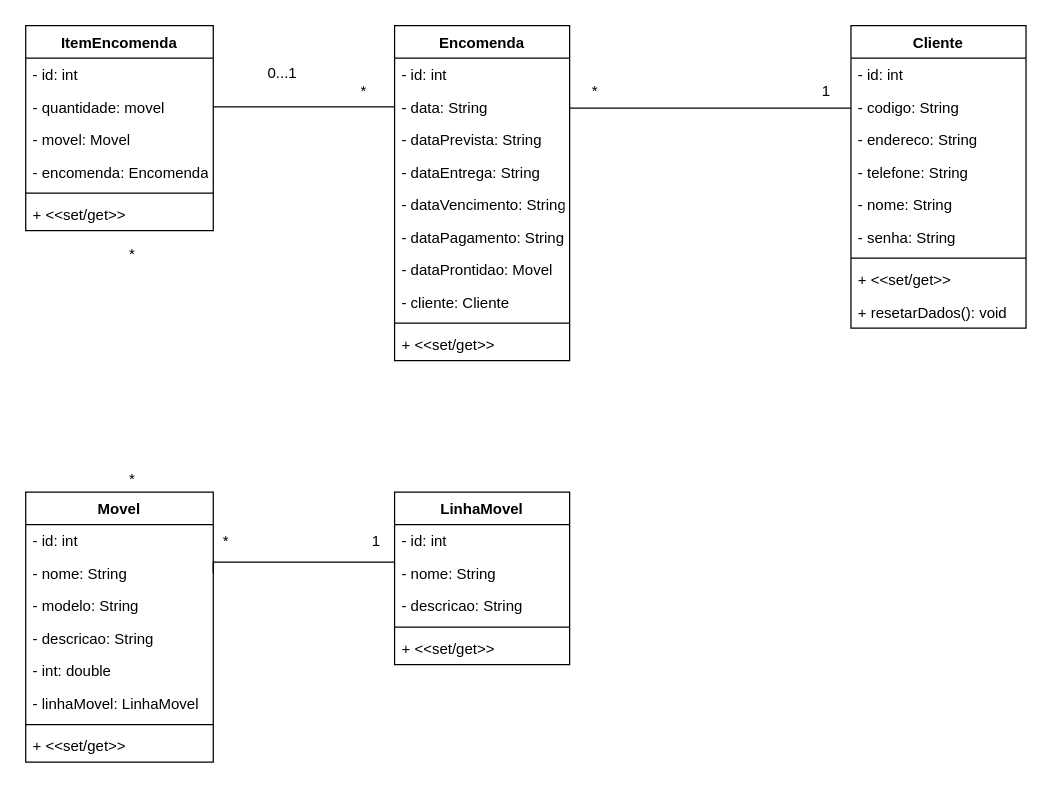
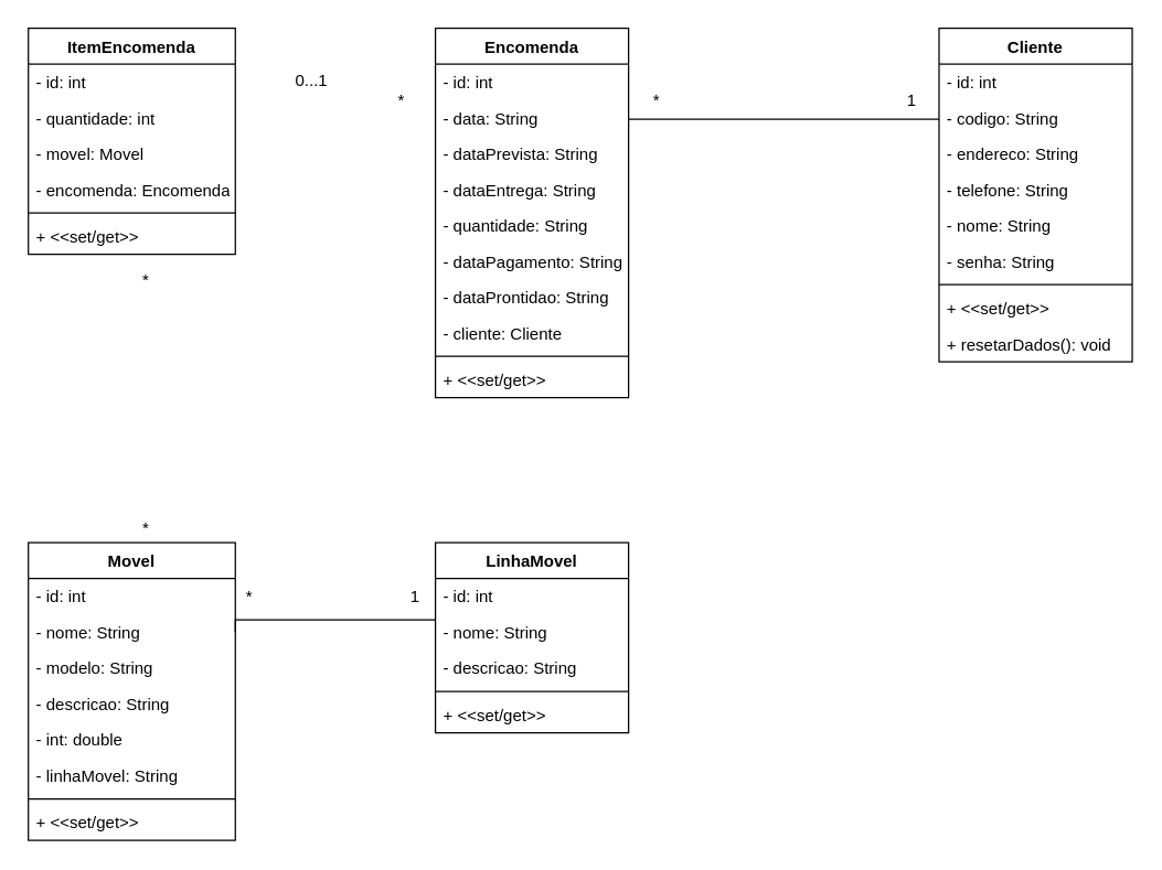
  <mxCell id="0" />
  <mxCell id="1" parent="0" />
  <mxCell id="2" value="Cliente" style="swimlane;fontStyle=1;align=center;verticalAlign=top;childLayout=stackLayout;horizontal=1;startSize=26;horizontalStack=0;resizeParent=1;resizeParentMax=0;resizeLast=0;collapsible=1;marginBottom=0;" parent="1" vertex="1"><mxGeometry x="680" y="20" width="140" height="242" as="geometry"><mxRectangle x="450" y="80" width="70" height="26" as="alternateBounds" /></mxGeometry></mxCell>
  <mxCell id="3" value="- id: int" style="text;strokeColor=none;fillColor=none;align=left;verticalAlign=top;spacingLeft=4;spacingRight=4;overflow=hidden;rotatable=0;points=[[0,0.5],[1,0.5]];portConstraint=eastwest;" parent="2" vertex="1"><mxGeometry y="26" width="140" height="26" as="geometry" /></mxCell>
  <mxCell id="4" value="- codigo: String" style="text;strokeColor=none;fillColor=none;align=left;verticalAlign=top;spacingLeft=4;spacingRight=4;overflow=hidden;rotatable=0;points=[[0,0.5],[1,0.5]];portConstraint=eastwest;" parent="2" vertex="1"><mxGeometry y="52" width="140" height="26" as="geometry" /></mxCell>
  <mxCell id="5" value="- endereco: String" style="text;strokeColor=none;fillColor=none;align=left;verticalAlign=top;spacingLeft=4;spacingRight=4;overflow=hidden;rotatable=0;points=[[0,0.5],[1,0.5]];portConstraint=eastwest;" parent="2" vertex="1"><mxGeometry y="78" width="140" height="26" as="geometry" /></mxCell>
  <mxCell id="6" value="- telefone: String" style="text;strokeColor=none;fillColor=none;align=left;verticalAlign=top;spacingLeft=4;spacingRight=4;overflow=hidden;rotatable=0;points=[[0,0.5],[1,0.5]];portConstraint=eastwest;" parent="2" vertex="1"><mxGeometry y="104" width="140" height="26" as="geometry" /></mxCell>
  <mxCell id="7" value="- nome: String" style="text;strokeColor=none;fillColor=none;align=left;verticalAlign=top;spacingLeft=4;spacingRight=4;overflow=hidden;rotatable=0;points=[[0,0.5],[1,0.5]];portConstraint=eastwest;" parent="2" vertex="1"><mxGeometry y="130" width="140" height="26" as="geometry" /></mxCell>
  <mxCell id="8" value="- senha: String" style="text;strokeColor=none;fillColor=none;align=left;verticalAlign=top;spacingLeft=4;spacingRight=4;overflow=hidden;rotatable=0;points=[[0,0.5],[1,0.5]];portConstraint=eastwest;" parent="2" vertex="1"><mxGeometry y="156" width="140" height="26" as="geometry" /></mxCell>
  <mxCell id="9" value="" style="line;strokeWidth=1;fillColor=none;align=left;verticalAlign=middle;spacingTop=-1;spacingLeft=3;spacingRight=3;rotatable=0;labelPosition=right;points=[];portConstraint=eastwest;" parent="2" vertex="1"><mxGeometry y="182" width="140" height="8" as="geometry" /></mxCell>
  <mxCell id="10" value="+ &lt;&lt;set/get&gt;&gt;" style="text;strokeColor=none;fillColor=none;align=left;verticalAlign=top;spacingLeft=4;spacingRight=4;overflow=hidden;rotatable=0;points=[[0,0.5],[1,0.5]];portConstraint=eastwest;" vertex="1" parent="2"><mxGeometry y="190" width="140" height="26" as="geometry" /></mxCell>
  <mxCell id="11" value="+ resetarDados(): void" style="text;strokeColor=none;fillColor=none;align=left;verticalAlign=top;spacingLeft=4;spacingRight=4;overflow=hidden;rotatable=0;points=[[0,0.5],[1,0.5]];portConstraint=eastwest;" parent="2" vertex="1"><mxGeometry y="216" width="140" height="26" as="geometry" /></mxCell>
  <mxCell id="12" value="Movel" style="swimlane;fontStyle=1;align=center;verticalAlign=top;childLayout=stackLayout;horizontal=1;startSize=26;horizontalStack=0;resizeParent=1;resizeParentMax=0;resizeLast=0;collapsible=1;marginBottom=0;" parent="1" vertex="1"><mxGeometry x="20" y="393" width="150" height="216" as="geometry" /></mxCell>
  <mxCell id="13" value="- id: int" style="text;strokeColor=none;fillColor=none;align=left;verticalAlign=top;spacingLeft=4;spacingRight=4;overflow=hidden;rotatable=0;points=[[0,0.5],[1,0.5]];portConstraint=eastwest;" parent="12" vertex="1"><mxGeometry y="26" width="150" height="26" as="geometry" /></mxCell>
  <mxCell id="14" value="- nome: String" style="text;strokeColor=none;fillColor=none;align=left;verticalAlign=top;spacingLeft=4;spacingRight=4;overflow=hidden;rotatable=0;points=[[0,0.5],[1,0.5]];portConstraint=eastwest;" parent="12" vertex="1"><mxGeometry y="52" width="150" height="26" as="geometry" /></mxCell>
  <mxCell id="15" value="- modelo: String" style="text;strokeColor=none;fillColor=none;align=left;verticalAlign=top;spacingLeft=4;spacingRight=4;overflow=hidden;rotatable=0;points=[[0,0.5],[1,0.5]];portConstraint=eastwest;" parent="12" vertex="1"><mxGeometry y="78" width="150" height="26" as="geometry" /></mxCell>
  <mxCell id="16" value="- descricao: String" style="text;strokeColor=none;fillColor=none;align=left;verticalAlign=top;spacingLeft=4;spacingRight=4;overflow=hidden;rotatable=0;points=[[0,0.5],[1,0.5]];portConstraint=eastwest;" parent="12" vertex="1"><mxGeometry y="104" width="150" height="26" as="geometry" /></mxCell>
  <mxCell id="17" value="- int: double" style="text;strokeColor=none;fillColor=none;align=left;verticalAlign=top;spacingLeft=4;spacingRight=4;overflow=hidden;rotatable=0;points=[[0,0.5],[1,0.5]];portConstraint=eastwest;" parent="12" vertex="1"><mxGeometry y="130" width="150" height="26" as="geometry" /></mxCell>
- <mxCell id="18" value="- linhaMovel: LinhaMovel" style="text;strokeColor=none;fillColor=none;align=left;verticalAlign=top;spacingLeft=4;spacingRight=4;overflow=hidden;rotatable=0;points=[[0,0.5],[1,0.5]];portConstraint=eastwest;" parent="12" vertex="1"><mxGeometry y="156" width="150" height="26" as="geometry" /></mxCell>
+ <mxCell id="18" value="- linhaMovel: String" style="text;strokeColor=none;fillColor=none;align=left;verticalAlign=top;spacingLeft=4;spacingRight=4;overflow=hidden;rotatable=0;points=[[0,0.5],[1,0.5]];portConstraint=eastwest;" parent="12" vertex="1"><mxGeometry y="156" width="150" height="26" as="geometry" /></mxCell>
  <mxCell id="19" value="" style="line;strokeWidth=1;fillColor=none;align=left;verticalAlign=middle;spacingTop=-1;spacingLeft=3;spacingRight=3;rotatable=0;labelPosition=right;points=[];portConstraint=eastwest;" parent="12" vertex="1"><mxGeometry y="182" width="150" height="8" as="geometry" /></mxCell>
  <mxCell id="20" value="+ &lt;&lt;set/get&gt;&gt;" style="text;strokeColor=none;fillColor=none;align=left;verticalAlign=top;spacingLeft=4;spacingRight=4;overflow=hidden;rotatable=0;points=[[0,0.5],[1,0.5]];portConstraint=eastwest;" vertex="1" parent="12"><mxGeometry y="190" width="150" height="26" as="geometry" /></mxCell>
  <mxCell id="21" style="edgeStyle=orthogonalEdgeStyle;rounded=0;orthogonalLoop=1;jettySize=auto;html=1;entryX=1;entryY=0.5;entryDx=0;entryDy=0;endArrow=none;endFill=0;" parent="1" source="22" target="14" edge="1"><mxGeometry relative="1" as="geometry"><Array as="points"><mxPoint x="170" y="449" /></Array></mxGeometry></mxCell>
  <mxCell id="22" value="LinhaMovel" style="swimlane;fontStyle=1;align=center;verticalAlign=top;childLayout=stackLayout;horizontal=1;startSize=26;horizontalStack=0;resizeParent=1;resizeParentMax=0;resizeLast=0;collapsible=1;marginBottom=0;" parent="1" vertex="1"><mxGeometry x="315" y="393" width="140" height="138" as="geometry" /></mxCell>
  <mxCell id="23" value="- id: int" style="text;strokeColor=none;fillColor=none;align=left;verticalAlign=top;spacingLeft=4;spacingRight=4;overflow=hidden;rotatable=0;points=[[0,0.5],[1,0.5]];portConstraint=eastwest;" parent="22" vertex="1"><mxGeometry y="26" width="140" height="26" as="geometry" /></mxCell>
  <mxCell id="24" value="- nome: String" style="text;strokeColor=none;fillColor=none;align=left;verticalAlign=top;spacingLeft=4;spacingRight=4;overflow=hidden;rotatable=0;points=[[0,0.5],[1,0.5]];portConstraint=eastwest;" parent="22" vertex="1"><mxGeometry y="52" width="140" height="26" as="geometry" /></mxCell>
  <mxCell id="25" value="- descricao: String" style="text;strokeColor=none;fillColor=none;align=left;verticalAlign=top;spacingLeft=4;spacingRight=4;overflow=hidden;rotatable=0;points=[[0,0.5],[1,0.5]];portConstraint=eastwest;" parent="22" vertex="1"><mxGeometry y="78" width="140" height="26" as="geometry" /></mxCell>
  <mxCell id="26" value="" style="line;strokeWidth=1;fillColor=none;align=left;verticalAlign=middle;spacingTop=-1;spacingLeft=3;spacingRight=3;rotatable=0;labelPosition=right;points=[];portConstraint=eastwest;" parent="22" vertex="1"><mxGeometry y="104" width="140" height="8" as="geometry" /></mxCell>
  <mxCell id="27" value="+ &lt;&lt;set/get&gt;&gt;" style="text;strokeColor=none;fillColor=none;align=left;verticalAlign=top;spacingLeft=4;spacingRight=4;overflow=hidden;rotatable=0;points=[[0,0.5],[1,0.5]];portConstraint=eastwest;" vertex="1" parent="22"><mxGeometry y="112" width="140" height="26" as="geometry" /></mxCell>
  <mxCell id="28" style="edgeStyle=orthogonalEdgeStyle;rounded=0;orthogonalLoop=1;jettySize=auto;html=1;endArrow=none;endFill=0;" parent="1" source="29" edge="1"><mxGeometry relative="1" as="geometry"><mxPoint x="680" y="86" as="targetPoint" /><Array as="points"><mxPoint x="520" y="86" /><mxPoint x="520" y="86" /></Array></mxGeometry></mxCell>
  <mxCell id="29" value="Encomenda" style="swimlane;fontStyle=1;align=center;verticalAlign=top;childLayout=stackLayout;horizontal=1;startSize=26;horizontalStack=0;resizeParent=1;resizeParentMax=0;resizeLast=0;collapsible=1;marginBottom=0;" parent="1" vertex="1"><mxGeometry x="315" y="20" width="140" height="268" as="geometry" /></mxCell>
  <mxCell id="30" value="- id: int" style="text;strokeColor=none;fillColor=none;align=left;verticalAlign=top;spacingLeft=4;spacingRight=4;overflow=hidden;rotatable=0;points=[[0,0.5],[1,0.5]];portConstraint=eastwest;" parent="29" vertex="1"><mxGeometry y="26" width="140" height="26" as="geometry" /></mxCell>
  <mxCell id="31" value="- data: String" style="text;strokeColor=none;fillColor=none;align=left;verticalAlign=top;spacingLeft=4;spacingRight=4;overflow=hidden;rotatable=0;points=[[0,0.5],[1,0.5]];portConstraint=eastwest;" parent="29" vertex="1"><mxGeometry y="52" width="140" height="26" as="geometry" /></mxCell>
  <mxCell id="32" value="- dataPrevista: String" style="text;strokeColor=none;fillColor=none;align=left;verticalAlign=top;spacingLeft=4;spacingRight=4;overflow=hidden;rotatable=0;points=[[0,0.5],[1,0.5]];portConstraint=eastwest;" parent="29" vertex="1"><mxGeometry y="78" width="140" height="26" as="geometry" /></mxCell>
  <mxCell id="33" value="- dataEntrega: String" style="text;strokeColor=none;fillColor=none;align=left;verticalAlign=top;spacingLeft=4;spacingRight=4;overflow=hidden;rotatable=0;points=[[0,0.5],[1,0.5]];portConstraint=eastwest;" parent="29" vertex="1"><mxGeometry y="104" width="140" height="26" as="geometry" /></mxCell>
- <mxCell id="34" value="- dataVencimento: String" style="text;strokeColor=none;fillColor=none;align=left;verticalAlign=top;spacingLeft=4;spacingRight=4;overflow=hidden;rotatable=0;points=[[0,0.5],[1,0.5]];portConstraint=eastwest;" parent="29" vertex="1"><mxGeometry y="130" width="140" height="26" as="geometry" /></mxCell>
+ <mxCell id="34" value="- quantidade: String" style="text;strokeColor=none;fillColor=none;align=left;verticalAlign=top;spacingLeft=4;spacingRight=4;overflow=hidden;rotatable=0;points=[[0,0.5],[1,0.5]];portConstraint=eastwest;" parent="29" vertex="1"><mxGeometry y="130" width="140" height="26" as="geometry" /></mxCell>
  <mxCell id="35" value="- dataPagamento: String" style="text;strokeColor=none;fillColor=none;align=left;verticalAlign=top;spacingLeft=4;spacingRight=4;overflow=hidden;rotatable=0;points=[[0,0.5],[1,0.5]];portConstraint=eastwest;" parent="29" vertex="1"><mxGeometry y="156" width="140" height="26" as="geometry" /></mxCell>
- <mxCell id="36" value="- dataProntidao: Movel" style="text;strokeColor=none;fillColor=none;align=left;verticalAlign=top;spacingLeft=4;spacingRight=4;overflow=hidden;rotatable=0;points=[[0,0.5],[1,0.5]];portConstraint=eastwest;" parent="29" vertex="1"><mxGeometry y="182" width="140" height="26" as="geometry" /></mxCell>
+ <mxCell id="36" value="- dataProntidao: String" style="text;strokeColor=none;fillColor=none;align=left;verticalAlign=top;spacingLeft=4;spacingRight=4;overflow=hidden;rotatable=0;points=[[0,0.5],[1,0.5]];portConstraint=eastwest;" parent="29" vertex="1"><mxGeometry y="182" width="140" height="26" as="geometry" /></mxCell>
  <mxCell id="37" value="- cliente: Cliente" style="text;strokeColor=none;fillColor=none;align=left;verticalAlign=top;spacingLeft=4;spacingRight=4;overflow=hidden;rotatable=0;points=[[0,0.5],[1,0.5]];portConstraint=eastwest;" parent="29" vertex="1"><mxGeometry y="208" width="140" height="26" as="geometry" /></mxCell>
  <mxCell id="38" value="" style="line;strokeWidth=1;fillColor=none;align=left;verticalAlign=middle;spacingTop=-1;spacingLeft=3;spacingRight=3;rotatable=0;labelPosition=right;points=[];portConstraint=eastwest;" parent="29" vertex="1"><mxGeometry y="234" width="140" height="8" as="geometry" /></mxCell>
  <mxCell id="39" value="+ &lt;&lt;set/get&gt;&gt;" style="text;strokeColor=none;fillColor=none;align=left;verticalAlign=top;spacingLeft=4;spacingRight=4;overflow=hidden;rotatable=0;points=[[0,0.5],[1,0.5]];portConstraint=eastwest;" vertex="1" parent="29"><mxGeometry y="242" width="140" height="26" as="geometry" /></mxCell>
- <mxCell id="40" style="edgeStyle=orthogonalEdgeStyle;rounded=0;orthogonalLoop=1;jettySize=auto;html=1;entryX=0;entryY=0.5;entryDx=0;entryDy=0;endArrow=none;endFill=0;" parent="1" source="41" target="31" edge="1"><mxGeometry relative="1" as="geometry"><Array as="points"><mxPoint x="260" y="85" /><mxPoint x="260" y="85" /></Array></mxGeometry></mxCell>
  <mxCell id="41" value="ItemEncomenda" style="swimlane;fontStyle=1;align=center;verticalAlign=top;childLayout=stackLayout;horizontal=1;startSize=26;horizontalStack=0;resizeParent=1;resizeParentMax=0;resizeLast=0;collapsible=1;marginBottom=0;" parent="1" vertex="1"><mxGeometry x="20" y="20" width="150" height="164" as="geometry" /></mxCell>
  <mxCell id="42" value="- id: int" style="text;strokeColor=none;fillColor=none;align=left;verticalAlign=top;spacingLeft=4;spacingRight=4;overflow=hidden;rotatable=0;points=[[0,0.5],[1,0.5]];portConstraint=eastwest;" parent="41" vertex="1"><mxGeometry y="26" width="150" height="26" as="geometry" /></mxCell>
- <mxCell id="43" value="- quantidade: movel" style="text;strokeColor=none;fillColor=none;align=left;verticalAlign=top;spacingLeft=4;spacingRight=4;overflow=hidden;rotatable=0;points=[[0,0.5],[1,0.5]];portConstraint=eastwest;" parent="41" vertex="1"><mxGeometry y="52" width="150" height="26" as="geometry" /></mxCell>
+ <mxCell id="43" value="- quantidade: int" style="text;strokeColor=none;fillColor=none;align=left;verticalAlign=top;spacingLeft=4;spacingRight=4;overflow=hidden;rotatable=0;points=[[0,0.5],[1,0.5]];portConstraint=eastwest;" parent="41" vertex="1"><mxGeometry y="52" width="150" height="26" as="geometry" /></mxCell>
  <mxCell id="44" value="- movel: Movel" style="text;strokeColor=none;fillColor=none;align=left;verticalAlign=top;spacingLeft=4;spacingRight=4;overflow=hidden;rotatable=0;points=[[0,0.5],[1,0.5]];portConstraint=eastwest;" parent="41" vertex="1"><mxGeometry y="78" width="150" height="26" as="geometry" /></mxCell>
  <mxCell id="45" value="- encomenda: Encomenda" style="text;strokeColor=none;fillColor=none;align=left;verticalAlign=top;spacingLeft=4;spacingRight=4;overflow=hidden;rotatable=0;points=[[0,0.5],[1,0.5]];portConstraint=eastwest;" parent="41" vertex="1"><mxGeometry y="104" width="150" height="26" as="geometry" /></mxCell>
  <mxCell id="46" value="" style="line;strokeWidth=1;fillColor=none;align=left;verticalAlign=middle;spacingTop=-1;spacingLeft=3;spacingRight=3;rotatable=0;labelPosition=right;points=[];portConstraint=eastwest;" parent="41" vertex="1"><mxGeometry y="130" width="150" height="8" as="geometry" /></mxCell>
  <mxCell id="47" value="+ &lt;&lt;set/get&gt;&gt;" style="text;strokeColor=none;fillColor=none;align=left;verticalAlign=top;spacingLeft=4;spacingRight=4;overflow=hidden;rotatable=0;points=[[0,0.5],[1,0.5]];portConstraint=eastwest;" vertex="1" parent="41"><mxGeometry y="138" width="150" height="26" as="geometry" /></mxCell>
  <mxCell id="48" value="1" style="text;html=1;align=center;verticalAlign=middle;resizable=0;points=[];autosize=1;strokeColor=none;fillColor=none;" parent="1" vertex="1"><mxGeometry x="290" y="423" width="20" height="20" as="geometry" /></mxCell>
  <mxCell id="49" value="*" style="text;html=1;align=center;verticalAlign=middle;resizable=0;points=[];autosize=1;strokeColor=none;fillColor=none;" parent="1" vertex="1"><mxGeometry x="95" y="373" width="20" height="20" as="geometry" /></mxCell>
  <mxCell id="50" value="*" style="text;html=1;align=center;verticalAlign=middle;resizable=0;points=[];autosize=1;strokeColor=none;fillColor=none;" parent="1" vertex="1"><mxGeometry x="280" y="63" width="20" height="20" as="geometry" /></mxCell>
  <mxCell id="51" value="0...1" style="text;html=1;align=center;verticalAlign=middle;resizable=0;points=[];autosize=1;strokeColor=none;fillColor=none;" parent="1" vertex="1"><mxGeometry x="205" y="48" width="40" height="20" as="geometry" /></mxCell>
  <mxCell id="52" value="1" style="text;html=1;align=center;verticalAlign=middle;resizable=0;points=[];autosize=1;strokeColor=none;fillColor=none;" parent="1" vertex="1"><mxGeometry x="650" y="63" width="20" height="20" as="geometry" /></mxCell>
  <mxCell id="53" value="*" style="text;html=1;align=center;verticalAlign=middle;resizable=0;points=[];autosize=1;strokeColor=none;fillColor=none;" parent="1" vertex="1"><mxGeometry x="465" y="63" width="20" height="20" as="geometry" /></mxCell>
  <mxCell id="54" value="*" style="text;html=1;align=center;verticalAlign=middle;resizable=0;points=[];autosize=1;strokeColor=none;fillColor=none;" parent="1" vertex="1"><mxGeometry x="95" y="193" width="20" height="20" as="geometry" /></mxCell>
  <mxCell id="55" value="*" style="text;html=1;align=center;verticalAlign=middle;resizable=0;points=[];autosize=1;strokeColor=none;fillColor=none;" parent="1" vertex="1"><mxGeometry x="170" y="423" width="20" height="20" as="geometry" /></mxCell>
